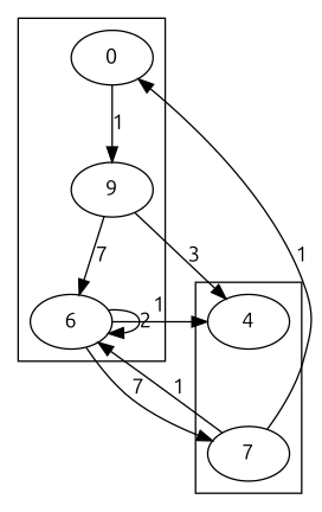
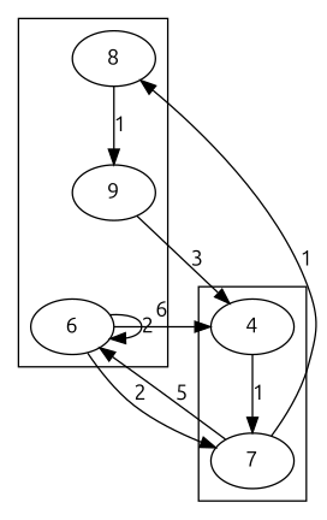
  digraph {
    fontname=Ubuntu
    node [fontname=Ubuntu]
    edge [fontname=Ubuntu]
-   n1 [label=0]
+   n1 [label=8]
    n2 [label=6]
    n3 [label=9]
    n4 [label=4]
    n5 [label=7]
    subgraph cluster_1 {
      n1
      n2
      n3
    }
    subgraph cluster_2 {
      n4
      n5
    }
    n1 -> n3 [label=1]
    n2 -> n2 [label=2]
-   n2 -> n4 [label=1]
-   n2 -> n5 [label=7]
-   n3 -> n2 [label=7]
+   n2 -> n4 [label=6]
+   n2 -> n5 [label=2]
    n3 -> n4 [label=3]
+   n4 -> n5 [label=1]
    n5 -> n1 [label=1]
-   n5 -> n2 [label=1]
+   n5 -> n2 [label=5]
  }
